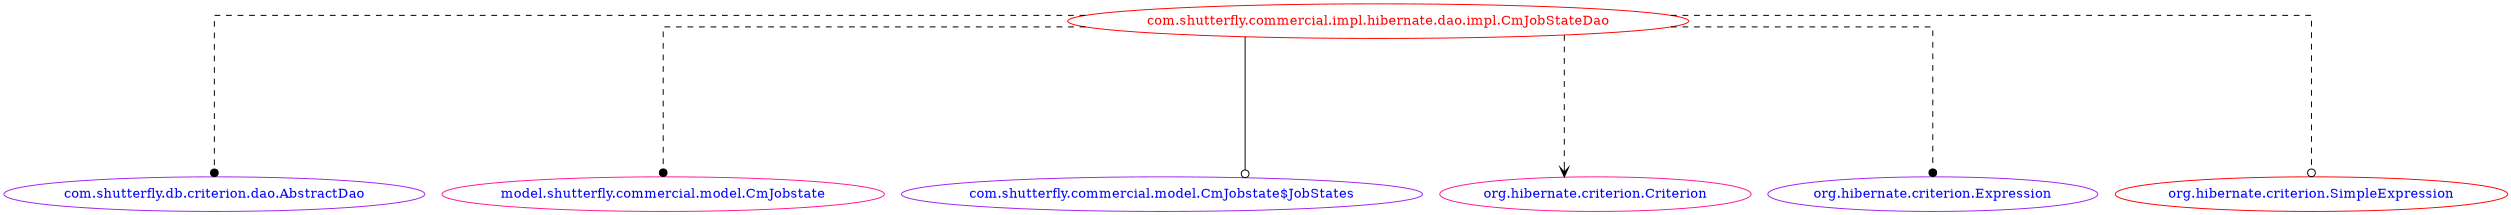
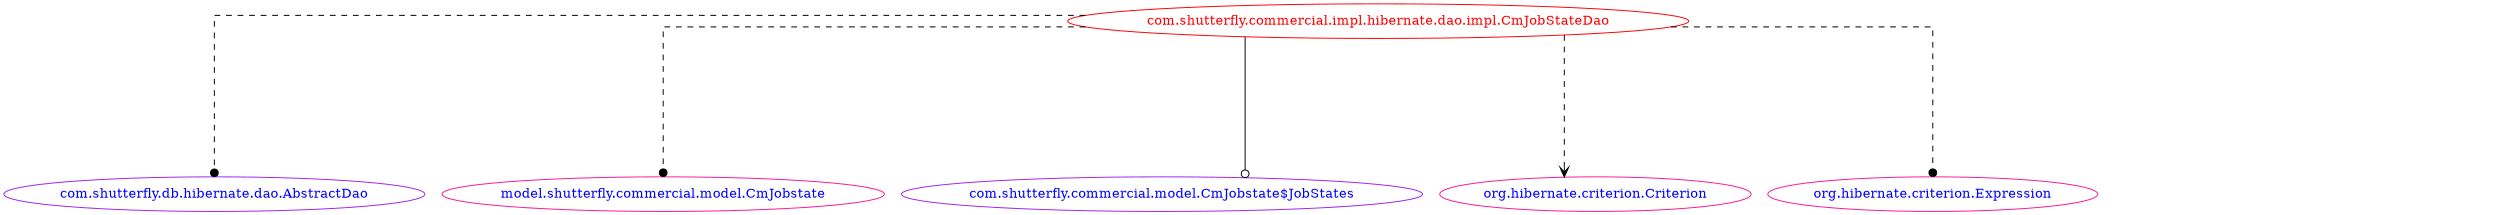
  digraph {
    concentrate=true
    rankdir=TB
    ranksep=2.0
    splines=ortho
    node [color=purple fontcolor=blue]
    edge [arrowhead=dot style=dashed]
    "com.shutterfly.commercial.impl.hibernate.dao.impl.CmJobStateDao" [color=red fontcolor=red]
-   "com.shutterfly.db.hibernate.dao.AbstractDao" [label="com.shutterfly.db.criterion.dao.AbstractDao"]
+   "com.shutterfly.db.hibernate.dao.AbstractDao"
    n3 [color=deeppink label="model.shutterfly.commercial.model.CmJobstate"]
    "com.shutterfly.commercial.model.CmJobstate$JobStates"
    "org.hibernate.criterion.Criterion" [color=deeppink]
-   "org.hibernate.criterion.Expression"
-   "org.hibernate.criterion.SimpleExpression" [color=red]
+   "org.hibernate.criterion.Expression" [color=deeppink]
    "com.shutterfly.commercial.impl.hibernate.dao.impl.CmJobStateDao" -> "com.shutterfly.db.hibernate.dao.AbstractDao"
    "com.shutterfly.commercial.impl.hibernate.dao.impl.CmJobStateDao" -> n3
    "com.shutterfly.commercial.impl.hibernate.dao.impl.CmJobStateDao" -> "com.shutterfly.commercial.model.CmJobstate$JobStates" [arrowhead=odot style=solid]
    "com.shutterfly.commercial.impl.hibernate.dao.impl.CmJobStateDao" -> "org.hibernate.criterion.Criterion" [arrowhead=vee]
    "com.shutterfly.commercial.impl.hibernate.dao.impl.CmJobStateDao" -> "org.hibernate.criterion.Expression"
-   "com.shutterfly.commercial.impl.hibernate.dao.impl.CmJobStateDao" -> "org.hibernate.criterion.SimpleExpression" [arrowhead=odot]
  }
